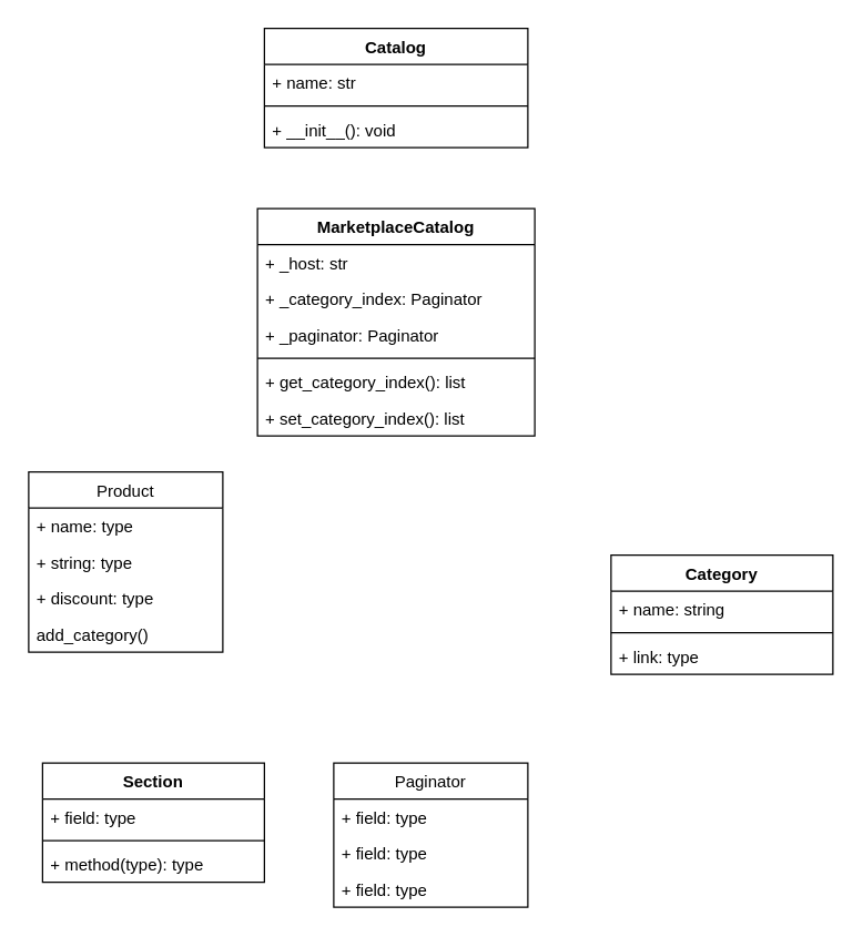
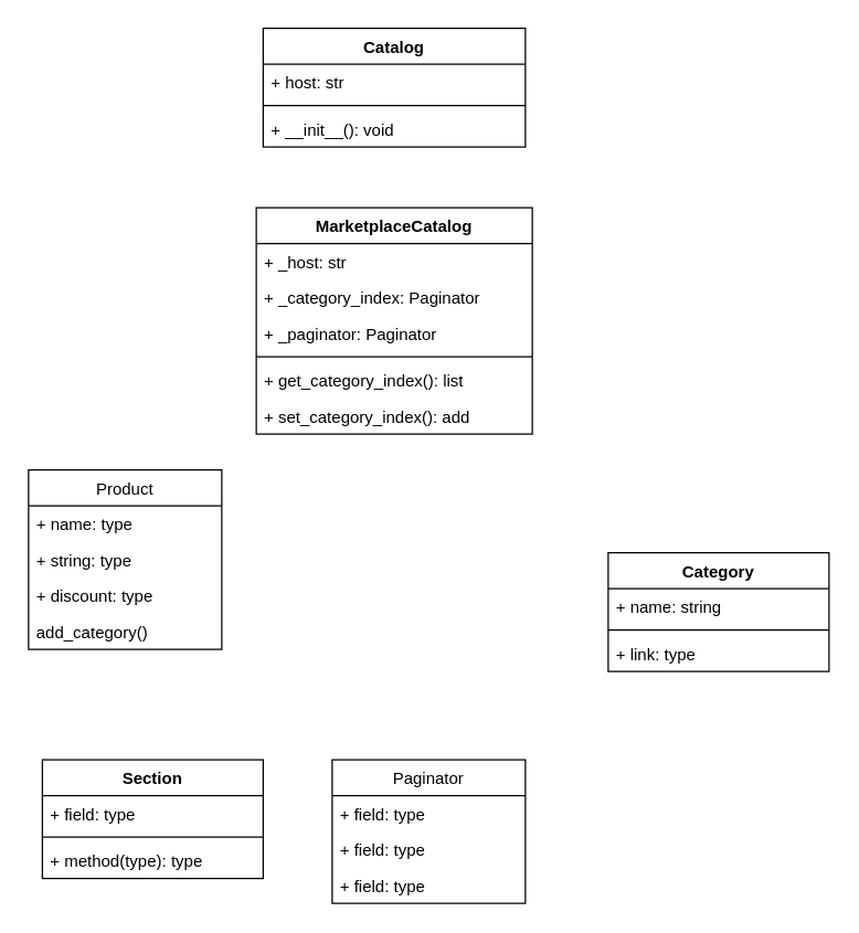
  <mxCell id="0" />
  <mxCell id="1" parent="0" />
  <mxCell id="2" value="Catalog" style="swimlane;fontStyle=1;align=center;verticalAlign=top;childLayout=stackLayout;horizontal=1;startSize=26;horizontalStack=0;resizeParent=1;resizeParentMax=0;resizeLast=0;collapsible=1;marginBottom=0;" parent="1" vertex="1"><mxGeometry x="190" y="20" width="190" height="86" as="geometry" /></mxCell>
- <mxCell id="3" value="+ name: str" style="text;strokeColor=none;fillColor=none;align=left;verticalAlign=top;spacingLeft=4;spacingRight=4;overflow=hidden;rotatable=0;points=[[0,0.5],[1,0.5]];portConstraint=eastwest;" parent="2" vertex="1"><mxGeometry y="26" width="190" height="26" as="geometry" /></mxCell>
+ <mxCell id="3" value="+ host: str" style="text;strokeColor=none;fillColor=none;align=left;verticalAlign=top;spacingLeft=4;spacingRight=4;overflow=hidden;rotatable=0;points=[[0,0.5],[1,0.5]];portConstraint=eastwest;" parent="2" vertex="1"><mxGeometry y="26" width="190" height="26" as="geometry" /></mxCell>
  <mxCell id="4" value="" style="line;strokeWidth=1;fillColor=none;align=left;verticalAlign=middle;spacingTop=-1;spacingLeft=3;spacingRight=3;rotatable=0;labelPosition=right;points=[];portConstraint=eastwest;" parent="2" vertex="1"><mxGeometry y="52" width="190" height="8" as="geometry" /></mxCell>
  <mxCell id="5" value="+ __init__(): void" style="text;strokeColor=none;fillColor=none;align=left;verticalAlign=top;spacingLeft=4;spacingRight=4;overflow=hidden;rotatable=0;points=[[0,0.5],[1,0.5]];portConstraint=eastwest;" parent="2" vertex="1"><mxGeometry y="60" width="190" height="26" as="geometry" /></mxCell>
  <mxCell id="6" value="Category" style="swimlane;fontStyle=1;align=center;verticalAlign=top;childLayout=stackLayout;horizontal=1;startSize=26;horizontalStack=0;resizeParent=1;resizeParentMax=0;resizeLast=0;collapsible=1;marginBottom=0;" parent="1" vertex="1"><mxGeometry x="440" y="400" width="160" height="86" as="geometry" /></mxCell>
  <mxCell id="7" value="+ name: string" style="text;strokeColor=none;fillColor=none;align=left;verticalAlign=top;spacingLeft=4;spacingRight=4;overflow=hidden;rotatable=0;points=[[0,0.5],[1,0.5]];portConstraint=eastwest;" parent="6" vertex="1"><mxGeometry y="26" width="160" height="26" as="geometry" /></mxCell>
  <mxCell id="8" value="" style="line;strokeWidth=1;fillColor=none;align=left;verticalAlign=middle;spacingTop=-1;spacingLeft=3;spacingRight=3;rotatable=0;labelPosition=right;points=[];portConstraint=eastwest;" parent="6" vertex="1"><mxGeometry y="52" width="160" height="8" as="geometry" /></mxCell>
  <mxCell id="9" value="+ link: type" style="text;strokeColor=none;fillColor=none;align=left;verticalAlign=top;spacingLeft=4;spacingRight=4;overflow=hidden;rotatable=0;points=[[0,0.5],[1,0.5]];portConstraint=eastwest;" parent="6" vertex="1"><mxGeometry y="60" width="160" height="26" as="geometry" /></mxCell>
  <mxCell id="10" value="Product" style="swimlane;fontStyle=0;childLayout=stackLayout;horizontal=1;startSize=26;fillColor=none;horizontalStack=0;resizeParent=1;resizeParentMax=0;resizeLast=0;collapsible=1;marginBottom=0;" parent="1" vertex="1"><mxGeometry x="20" y="340" width="140" height="130" as="geometry" /></mxCell>
  <mxCell id="11" value="+ name: type" style="text;strokeColor=none;fillColor=none;align=left;verticalAlign=top;spacingLeft=4;spacingRight=4;overflow=hidden;rotatable=0;points=[[0,0.5],[1,0.5]];portConstraint=eastwest;" parent="10" vertex="1"><mxGeometry y="26" width="140" height="26" as="geometry" /></mxCell>
  <mxCell id="12" value="+ string: type" style="text;strokeColor=none;fillColor=none;align=left;verticalAlign=top;spacingLeft=4;spacingRight=4;overflow=hidden;rotatable=0;points=[[0,0.5],[1,0.5]];portConstraint=eastwest;" parent="10" vertex="1"><mxGeometry y="52" width="140" height="26" as="geometry" /></mxCell>
  <mxCell id="13" value="+ discount: type" style="text;strokeColor=none;fillColor=none;align=left;verticalAlign=top;spacingLeft=4;spacingRight=4;overflow=hidden;rotatable=0;points=[[0,0.5],[1,0.5]];portConstraint=eastwest;" parent="10" vertex="1"><mxGeometry y="78" width="140" height="26" as="geometry" /></mxCell>
  <mxCell id="14" value="add_category()" style="text;strokeColor=none;fillColor=none;align=left;verticalAlign=top;spacingLeft=4;spacingRight=4;overflow=hidden;rotatable=0;points=[[0,0.5],[1,0.5]];portConstraint=eastwest;" parent="10" vertex="1"><mxGeometry y="104" width="140" height="26" as="geometry" /></mxCell>
  <mxCell id="15" value="Section" style="swimlane;fontStyle=1;align=center;verticalAlign=top;childLayout=stackLayout;horizontal=1;startSize=26;horizontalStack=0;resizeParent=1;resizeParentMax=0;resizeLast=0;collapsible=1;marginBottom=0;" parent="1" vertex="1"><mxGeometry x="30" y="550" width="160" height="86" as="geometry" /></mxCell>
  <mxCell id="16" value="+ field: type" style="text;strokeColor=none;fillColor=none;align=left;verticalAlign=top;spacingLeft=4;spacingRight=4;overflow=hidden;rotatable=0;points=[[0,0.5],[1,0.5]];portConstraint=eastwest;" parent="15" vertex="1"><mxGeometry y="26" width="160" height="26" as="geometry" /></mxCell>
  <mxCell id="17" value="" style="line;strokeWidth=1;fillColor=none;align=left;verticalAlign=middle;spacingTop=-1;spacingLeft=3;spacingRight=3;rotatable=0;labelPosition=right;points=[];portConstraint=eastwest;" parent="15" vertex="1"><mxGeometry y="52" width="160" height="8" as="geometry" /></mxCell>
  <mxCell id="18" value="+ method(type): type" style="text;strokeColor=none;fillColor=none;align=left;verticalAlign=top;spacingLeft=4;spacingRight=4;overflow=hidden;rotatable=0;points=[[0,0.5],[1,0.5]];portConstraint=eastwest;" parent="15" vertex="1"><mxGeometry y="60" width="160" height="26" as="geometry" /></mxCell>
  <mxCell id="19" value="Paginator" style="swimlane;fontStyle=0;childLayout=stackLayout;horizontal=1;startSize=26;fillColor=none;horizontalStack=0;resizeParent=1;resizeParentMax=0;resizeLast=0;collapsible=1;marginBottom=0;" parent="1" vertex="1"><mxGeometry x="240" y="550" width="140" height="104" as="geometry" /></mxCell>
  <mxCell id="20" value="+ field: type" style="text;strokeColor=none;fillColor=none;align=left;verticalAlign=top;spacingLeft=4;spacingRight=4;overflow=hidden;rotatable=0;points=[[0,0.5],[1,0.5]];portConstraint=eastwest;" parent="19" vertex="1"><mxGeometry y="26" width="140" height="26" as="geometry" /></mxCell>
  <mxCell id="21" value="+ field: type" style="text;strokeColor=none;fillColor=none;align=left;verticalAlign=top;spacingLeft=4;spacingRight=4;overflow=hidden;rotatable=0;points=[[0,0.5],[1,0.5]];portConstraint=eastwest;" parent="19" vertex="1"><mxGeometry y="52" width="140" height="26" as="geometry" /></mxCell>
  <mxCell id="22" value="+ field: type" style="text;strokeColor=none;fillColor=none;align=left;verticalAlign=top;spacingLeft=4;spacingRight=4;overflow=hidden;rotatable=0;points=[[0,0.5],[1,0.5]];portConstraint=eastwest;" parent="19" vertex="1"><mxGeometry y="78" width="140" height="26" as="geometry" /></mxCell>
  <mxCell id="23" value="MarketplaceCatalog" style="swimlane;fontStyle=1;align=center;verticalAlign=top;childLayout=stackLayout;horizontal=1;startSize=26;horizontalStack=0;resizeParent=1;resizeParentMax=0;resizeLast=0;collapsible=1;marginBottom=0;" parent="1" vertex="1"><mxGeometry x="185" y="150" width="200" height="164" as="geometry" /></mxCell>
  <mxCell id="24" value="+ _host: str" style="text;strokeColor=none;fillColor=none;align=left;verticalAlign=top;spacingLeft=4;spacingRight=4;overflow=hidden;rotatable=0;points=[[0,0.5],[1,0.5]];portConstraint=eastwest;" parent="23" vertex="1"><mxGeometry y="26" width="200" height="26" as="geometry" /></mxCell>
  <mxCell id="25" value="+ _category_index: Paginator" style="text;strokeColor=none;fillColor=none;align=left;verticalAlign=top;spacingLeft=4;spacingRight=4;overflow=hidden;rotatable=0;points=[[0,0.5],[1,0.5]];portConstraint=eastwest;" vertex="1" parent="23"><mxGeometry y="52" width="200" height="26" as="geometry" /></mxCell>
  <mxCell id="26" value="+ _paginator: Paginator" style="text;strokeColor=none;fillColor=none;align=left;verticalAlign=top;spacingLeft=4;spacingRight=4;overflow=hidden;rotatable=0;points=[[0,0.5],[1,0.5]];portConstraint=eastwest;" vertex="1" parent="23"><mxGeometry y="78" width="200" height="26" as="geometry" /></mxCell>
  <mxCell id="27" value="" style="line;strokeWidth=1;fillColor=none;align=left;verticalAlign=middle;spacingTop=-1;spacingLeft=3;spacingRight=3;rotatable=0;labelPosition=right;points=[];portConstraint=eastwest;" parent="23" vertex="1"><mxGeometry y="104" width="200" height="8" as="geometry" /></mxCell>
  <mxCell id="28" value="+ get_category_index(): list" style="text;strokeColor=none;fillColor=none;align=left;verticalAlign=top;spacingLeft=4;spacingRight=4;overflow=hidden;rotatable=0;points=[[0,0.5],[1,0.5]];portConstraint=eastwest;" parent="23" vertex="1"><mxGeometry y="112" width="200" height="26" as="geometry" /></mxCell>
- <mxCell id="29" value="+ set_category_index(): list" style="text;strokeColor=none;fillColor=none;align=left;verticalAlign=top;spacingLeft=4;spacingRight=4;overflow=hidden;rotatable=0;points=[[0,0.5],[1,0.5]];portConstraint=eastwest;" parent="23" vertex="1"><mxGeometry y="138" width="200" height="26" as="geometry" /></mxCell>
+ <mxCell id="29" value="+ set_category_index(): add" style="text;strokeColor=none;fillColor=none;align=left;verticalAlign=top;spacingLeft=4;spacingRight=4;overflow=hidden;rotatable=0;points=[[0,0.5],[1,0.5]];portConstraint=eastwest;" parent="23" vertex="1"><mxGeometry y="138" width="200" height="26" as="geometry" /></mxCell>
